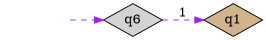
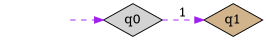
  digraph {
    rankdir=LR
    node [style=filled shape=diamond]
    edge [style=dashed color=purple]
    fake0 [style=invisible shape=""]
-   q0 [root=true fillcolor=lightgrey label=q6]
+   q0 [root=true fillcolor=lightgrey]
    q1 [fillcolor=tan]
    fake0 -> q0
    q0 -> q1 [label=1]
  }
